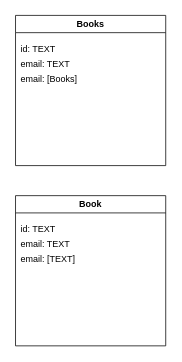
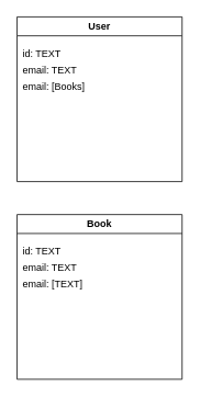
  <mxCell id="0" />
  <mxCell id="1" parent="0" />
- <mxCell id="2" value="Books" style="swimlane;whiteSpace=wrap;html=1;startSize=23;" parent="1" vertex="1"><mxGeometry x="20" y="20" width="200" height="200" as="geometry" /></mxCell>
+ <mxCell id="2" value="User" style="swimlane;whiteSpace=wrap;html=1;startSize=23;" parent="1" vertex="1"><mxGeometry x="20" y="20" width="200" height="200" as="geometry" /></mxCell>
  <mxCell id="3" value="id: TEXT" style="text;html=1;align=left;verticalAlign=middle;resizable=0;points=[];autosize=1;strokeColor=none;fillColor=none;" parent="2" vertex="1"><mxGeometry x="5" y="30" width="70" height="30" as="geometry" /></mxCell>
  <mxCell id="4" value="email: TEXT" style="text;html=1;align=left;verticalAlign=middle;resizable=0;points=[];autosize=1;strokeColor=none;fillColor=none;" parent="2" vertex="1"><mxGeometry x="5" y="50" width="90" height="30" as="geometry" /></mxCell>
  <mxCell id="5" value="email: [Books]" style="text;html=1;align=left;verticalAlign=middle;resizable=0;points=[];autosize=1;strokeColor=none;fillColor=none;" parent="2" vertex="1"><mxGeometry x="5" y="70" width="110" height="30" as="geometry" /></mxCell>
  <mxCell id="6" value="Book" style="swimlane;whiteSpace=wrap;html=1;" vertex="1" parent="1"><mxGeometry x="20" y="260" width="200" height="200" as="geometry" /></mxCell>
  <mxCell id="7" value="id: TEXT" style="text;html=1;align=left;verticalAlign=middle;resizable=0;points=[];autosize=1;strokeColor=none;fillColor=none;" vertex="1" parent="6"><mxGeometry x="5" y="30" width="70" height="30" as="geometry" /></mxCell>
  <mxCell id="8" value="email: TEXT" style="text;html=1;align=left;verticalAlign=middle;resizable=0;points=[];autosize=1;strokeColor=none;fillColor=none;" vertex="1" parent="6"><mxGeometry x="5" y="50" width="90" height="30" as="geometry" /></mxCell>
  <mxCell id="9" value="email: [TEXT]" style="text;html=1;align=left;verticalAlign=middle;resizable=0;points=[];autosize=1;strokeColor=none;fillColor=none;" vertex="1" parent="6"><mxGeometry x="5" y="70" width="110" height="30" as="geometry" /></mxCell>
